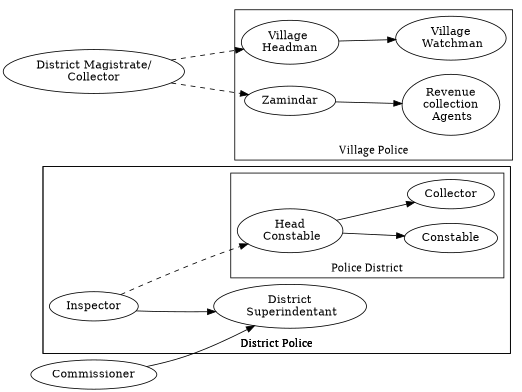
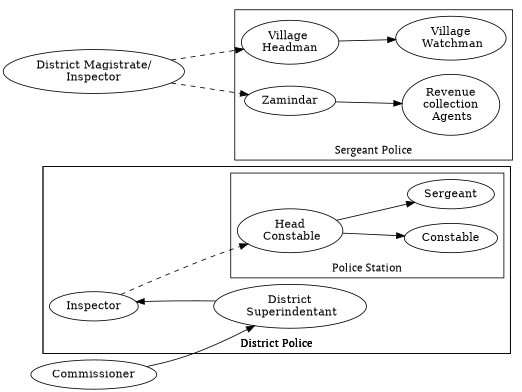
  digraph {
    fontname="PT Serif"
    rankdir=LR
    n1 [label="Head\n Constable"]
    n2 [label=Constable]
-   n3 [label=Collector]
+   n3 [label=Sergeant]
    n4 [label="District\n Superindentant"]
    n5 [label=Inspector]
    n6 [label="Village \nHeadman"]
    n7 [label="Village\n Watchman"]
    n8 [label=Zamindar]
    n9 [label="Revenue\ncollection\n Agents"]
    n10 [label=Commissioner]
-   n11 [label="District Magistrate/\nCollector"]
+   n11 [label="District Magistrate/\nInspector"]
    subgraph cluster_1 {
      label="District Police"
      labelloc=bottom
      n4
      n5
      subgraph cluster_2 {
-       label="Police District"
+       label="Police Station"
        labelloc=bottom
        n1
        n2
        n3
      }
      subgraph cluster_3 {
        label="District Police"
        labelloc=bottom
      }
    }
    subgraph cluster_4 {
-     label="Village Police"
+     label="Sergeant Police"
      labelloc=bottom
      n6
      n7
      n8
      n9
    }
    n1 -> n2
    n1 -> n3
-   n5 -> n4
+   n4 -> n5
    n5 -> n1 [style=dashed]
    n6 -> n7
    n8 -> n9
    n10 -> n4
    n11 -> n6 [style=dashed]
    n11 -> n8 [style=dashed]
  }
